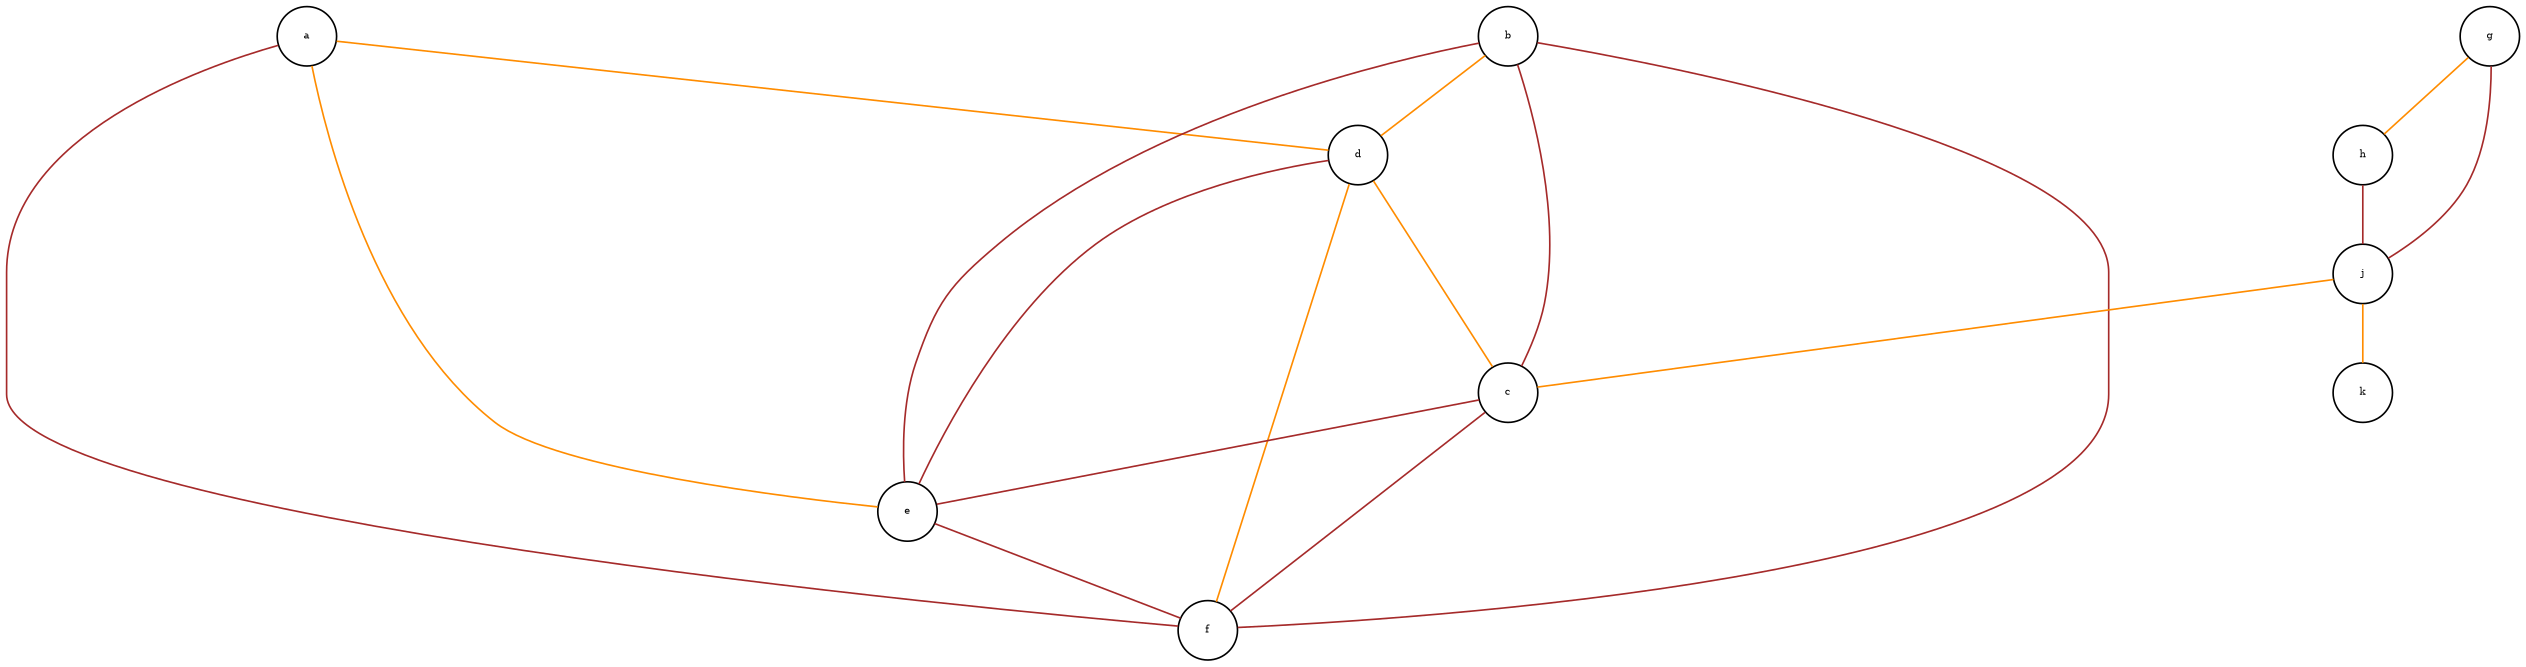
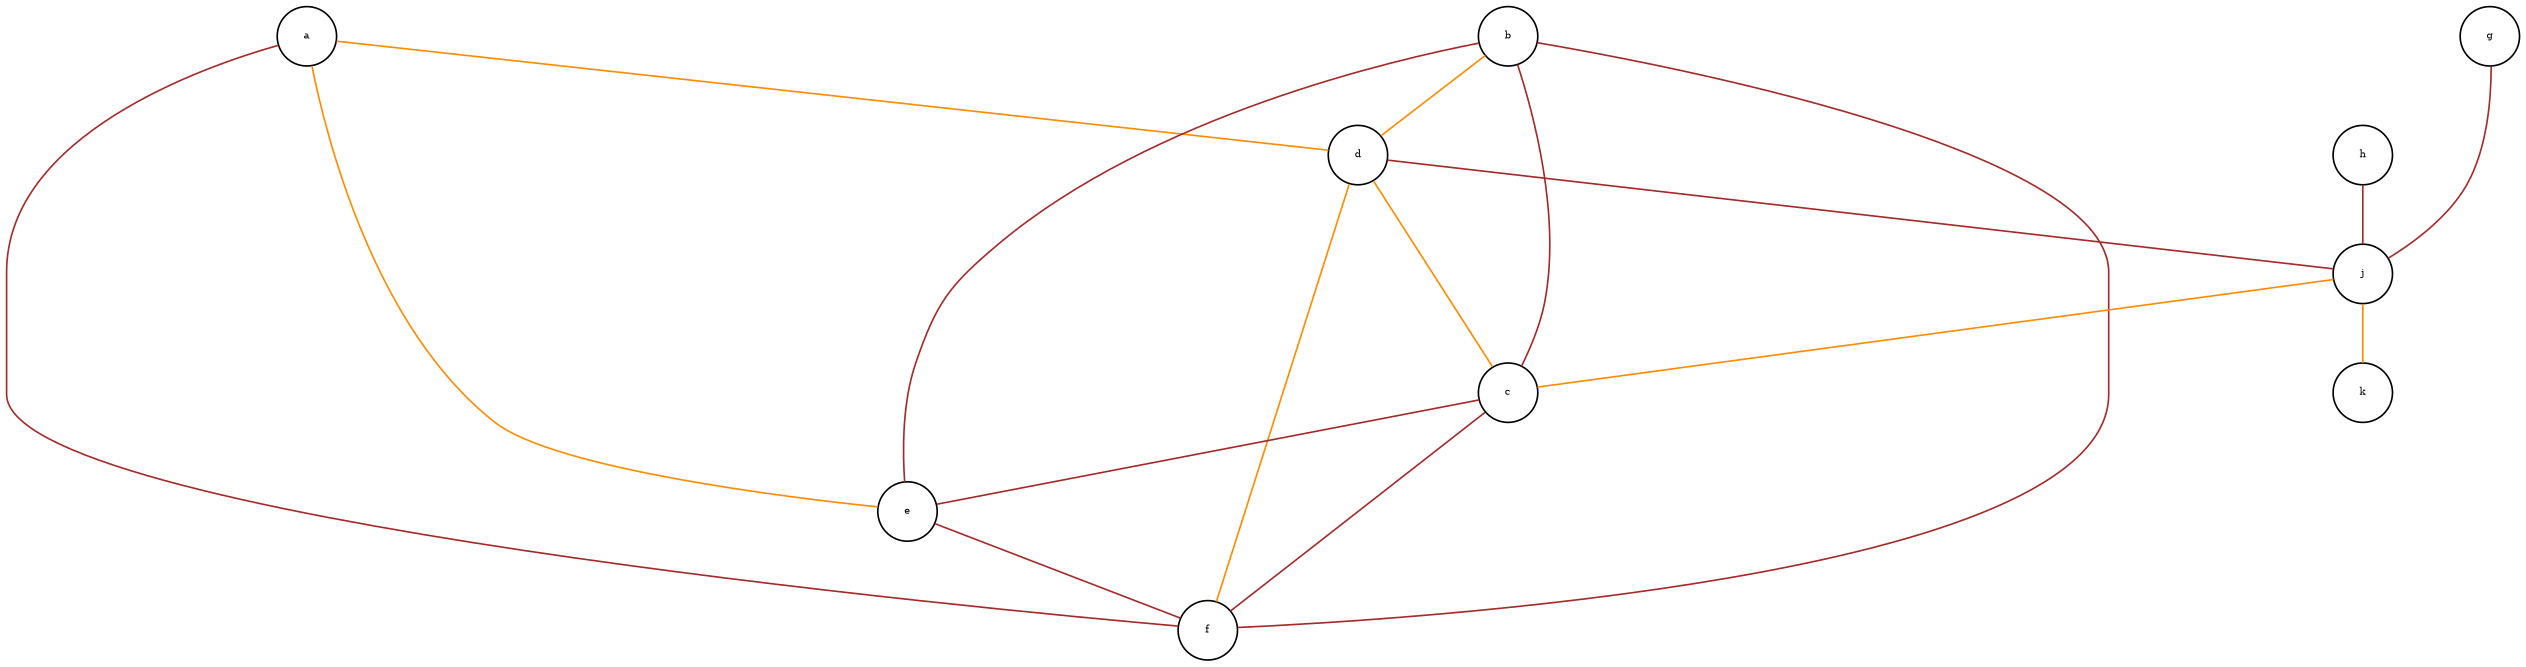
  graph {
    nodesep=1.25
    node [fixedsize=true fontsize=6]
    edge [color=brown]
    a [width=.5]
    d [width=.5]
    e [width=.5]
    f [width=.5]
    b [width=.5]
    c [width=.5]
    g [width=.5]
    h [width=.5]
    j [width=.5]
    k [width=.5]
    a -- d [color=darkorange]
    a -- e [color=darkorange]
    a -- f
-   d -- e
+   d -- j
    d -- f [color=darkorange]
    e -- f
    b -- d [color=darkorange]
    b -- e
    b -- f
    b -- c
    c -- d [color=darkorange]
    c -- e
    c -- f
-   g -- h [color=darkorange]
    g -- j
    h -- j
    j -- c [color=darkorange]
    j -- k [color=darkorange]
  }
